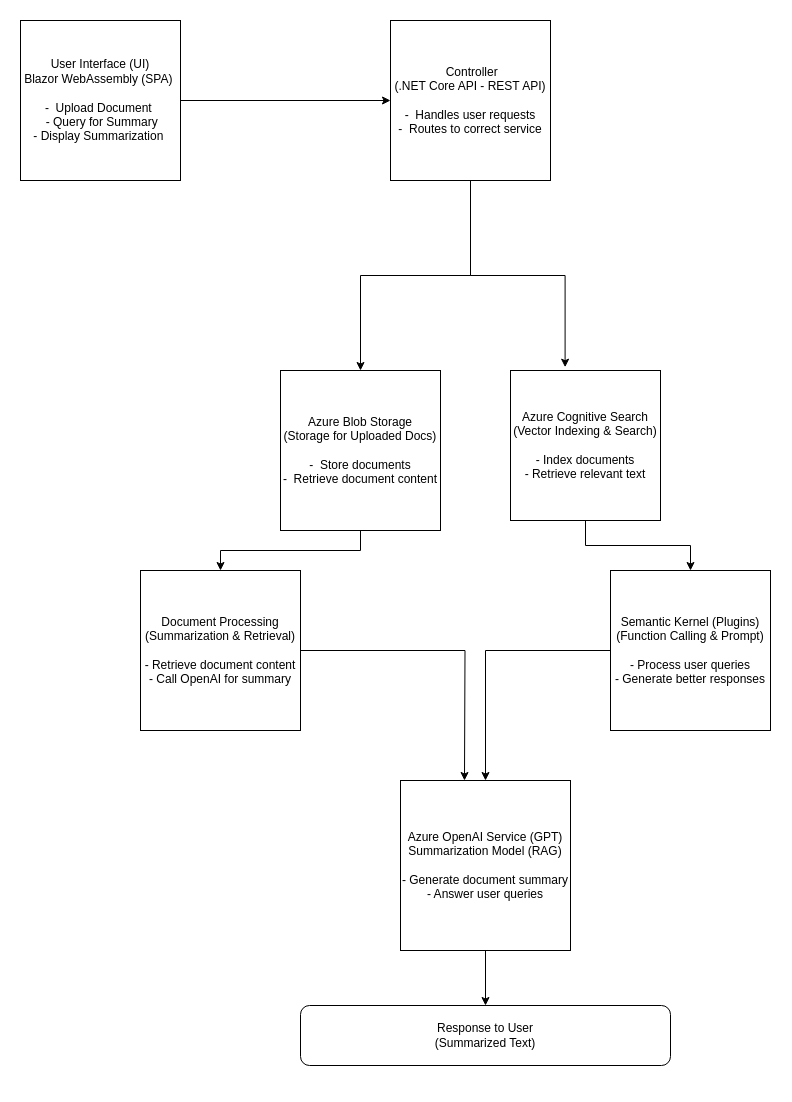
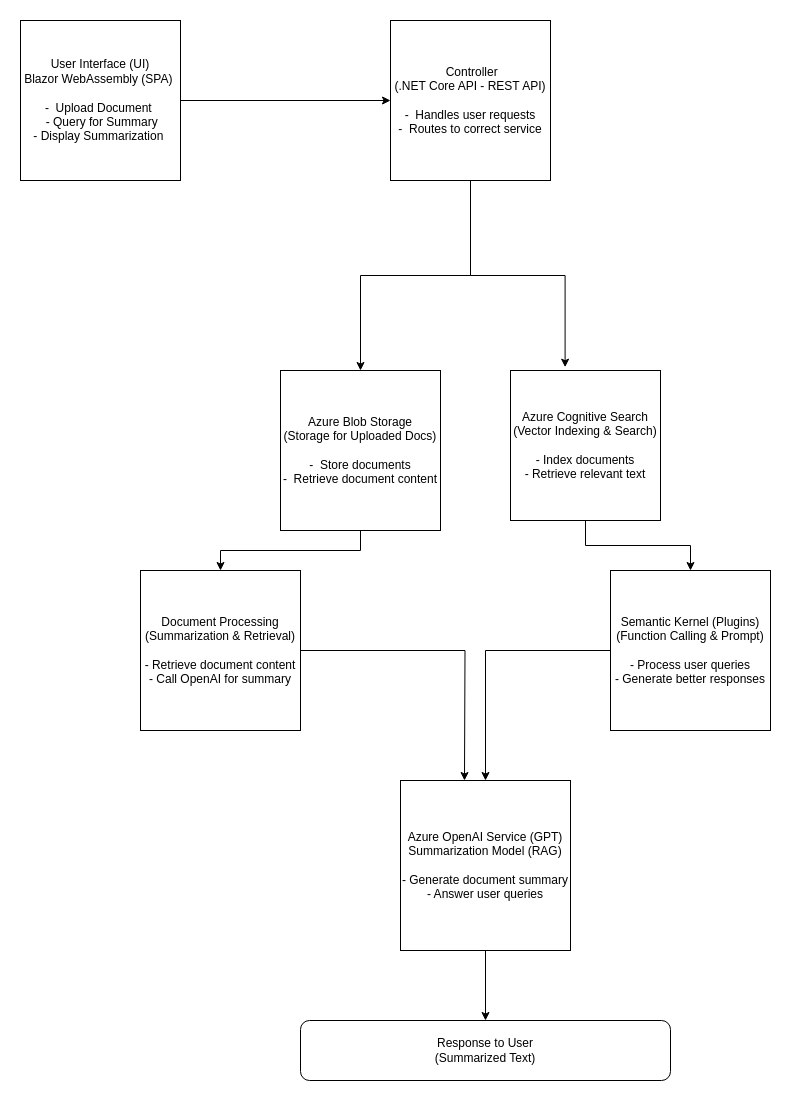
  <mxCell id="0" />
  <mxCell id="1" parent="0" />
  <mxCell id="2" style="edgeStyle=orthogonalEdgeStyle;rounded=0;orthogonalLoop=1;jettySize=auto;html=1;entryX=0;entryY=0.5;entryDx=0;entryDy=0;" edge="1" parent="1" source="3" target="5"><mxGeometry relative="1" as="geometry" /></mxCell>
  <mxCell id="3" value="&lt;div&gt;User Interface (UI)&lt;/div&gt;&lt;div&gt;Blazor WebAssembly (SPA)&amp;nbsp;&lt;/div&gt;&lt;div&gt;&lt;br&gt;&lt;/div&gt;&lt;div&gt;-&amp;nbsp; Upload Document&amp;nbsp;&lt;/div&gt;&lt;div&gt;&amp;nbsp;- Query for Summary&lt;/div&gt;&lt;div&gt;- Display Summarization&amp;nbsp;&lt;/div&gt;" style="whiteSpace=wrap;html=1;aspect=fixed;" vertex="1" parent="1"><mxGeometry x="20" y="20" width="160" height="160" as="geometry" /></mxCell>
  <mxCell id="4" style="edgeStyle=orthogonalEdgeStyle;rounded=0;orthogonalLoop=1;jettySize=auto;html=1;entryX=0.5;entryY=0;entryDx=0;entryDy=0;" edge="1" parent="1" source="5" target="7"><mxGeometry relative="1" as="geometry" /></mxCell>
  <mxCell id="5" value="&amp;nbsp;Controller&lt;br&gt;(.NET Core API - REST API)&lt;div&gt;&lt;br&gt;-&amp;nbsp; Handles user requests&lt;br&gt;-&amp;nbsp; Routes to correct service&lt;/div&gt;" style="whiteSpace=wrap;html=1;aspect=fixed;" vertex="1" parent="1"><mxGeometry x="390" y="20" width="160" height="160" as="geometry" /></mxCell>
  <mxCell id="6" style="edgeStyle=orthogonalEdgeStyle;rounded=0;orthogonalLoop=1;jettySize=auto;html=1;entryX=0.5;entryY=0;entryDx=0;entryDy=0;" edge="1" parent="1" source="7" target="10"><mxGeometry relative="1" as="geometry" /></mxCell>
  <mxCell id="7" value="Azure Blob Storage&lt;div&gt;(Storage for Uploaded Docs)&lt;/div&gt;&lt;div&gt;&lt;br&gt;&lt;/div&gt;&lt;div&gt;-&amp;nbsp; Store documents&lt;/div&gt;&lt;div&gt;-&amp;nbsp; Retrieve document content&lt;/div&gt;" style="whiteSpace=wrap;html=1;aspect=fixed;" vertex="1" parent="1"><mxGeometry x="280" y="370" width="160" height="160" as="geometry" /></mxCell>
  <mxCell id="8" style="edgeStyle=orthogonalEdgeStyle;rounded=0;orthogonalLoop=1;jettySize=auto;html=1;entryX=0.5;entryY=0;entryDx=0;entryDy=0;" edge="1" parent="1" source="9" target="12"><mxGeometry relative="1" as="geometry" /></mxCell>
  <mxCell id="9" value="Azure Cognitive Search&lt;div&gt;(Vector Indexing &amp;amp; Search)&lt;/div&gt;&lt;div&gt;&lt;br&gt;&lt;/div&gt;&lt;div&gt;- Index documents&lt;/div&gt;&lt;div&gt;- Retrieve relevant text&lt;/div&gt;" style="whiteSpace=wrap;html=1;aspect=fixed;" vertex="1" parent="1"><mxGeometry x="510" y="370" width="150" height="150" as="geometry" /></mxCell>
  <mxCell id="10" value="Document Processing&lt;div&gt;(Summarization &amp;amp; Retrieval)&lt;/div&gt;&lt;div&gt;&lt;br&gt;&lt;/div&gt;&lt;div&gt;- Retrieve document content&lt;/div&gt;&lt;div&gt;- Call OpenAI for summary&lt;/div&gt;" style="whiteSpace=wrap;html=1;aspect=fixed;" vertex="1" parent="1"><mxGeometry x="140" y="570" width="160" height="160" as="geometry" /></mxCell>
  <mxCell id="11" style="edgeStyle=orthogonalEdgeStyle;rounded=0;orthogonalLoop=1;jettySize=auto;html=1;entryX=0.5;entryY=0;entryDx=0;entryDy=0;" edge="1" parent="1" source="12" target="14"><mxGeometry relative="1" as="geometry" /></mxCell>
  <mxCell id="12" value="Semantic Kernel (Plugins)&lt;div&gt;(Function Calling &amp;amp; Prompt)&lt;/div&gt;&lt;div&gt;&lt;br&gt;&lt;/div&gt;&lt;div&gt;- Process user queries&lt;/div&gt;&lt;div&gt;- Generate better responses&lt;/div&gt;" style="whiteSpace=wrap;html=1;aspect=fixed;" vertex="1" parent="1"><mxGeometry x="610" y="570" width="160" height="160" as="geometry" /></mxCell>
  <mxCell id="13" style="edgeStyle=orthogonalEdgeStyle;rounded=0;orthogonalLoop=1;jettySize=auto;html=1;entryX=0.5;entryY=0;entryDx=0;entryDy=0;" edge="1" parent="1" source="14" target="15"><mxGeometry relative="1" as="geometry" /></mxCell>
  <mxCell id="14" value="Azure OpenAI Service (GPT)&lt;div&gt;Summarization Model (RAG)&lt;/div&gt;&lt;div&gt;&lt;br&gt;&lt;/div&gt;&lt;div&gt;- Generate document summary&lt;/div&gt;&lt;div&gt;- Answer user queries&lt;/div&gt;" style="whiteSpace=wrap;html=1;aspect=fixed;" vertex="1" parent="1"><mxGeometry x="400" y="780" width="170" height="170" as="geometry" /></mxCell>
- <mxCell id="15" value="Response to User&lt;div&gt;(Summarized Text)&lt;/div&gt;" style="rounded=1;whiteSpace=wrap;html=1;" vertex="1" parent="1"><mxGeometry x="300" y="1005" width="370" height="60" as="geometry" /></mxCell>
+ <mxCell id="15" value="Response to User&lt;div&gt;(Summarized Text)&lt;/div&gt;" style="rounded=1;whiteSpace=wrap;html=1;" vertex="1" parent="1"><mxGeometry x="300" y="1020" width="370" height="60" as="geometry" /></mxCell>
  <mxCell id="16" style="edgeStyle=orthogonalEdgeStyle;rounded=0;orthogonalLoop=1;jettySize=auto;html=1;" edge="1" parent="1" source="10"><mxGeometry relative="1" as="geometry"><mxPoint x="464" y="780" as="targetPoint" /></mxGeometry></mxCell>
  <mxCell id="17" style="edgeStyle=orthogonalEdgeStyle;rounded=0;orthogonalLoop=1;jettySize=auto;html=1;entryX=0.364;entryY=-0.022;entryDx=0;entryDy=0;entryPerimeter=0;" edge="1" parent="1" source="5" target="9"><mxGeometry relative="1" as="geometry" /></mxCell>
